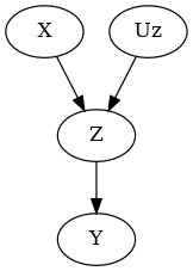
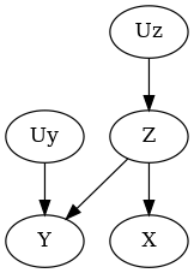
  strict digraph {
    node [x=0 y=0]
    Z [y=-1]
    X [x=-1]
    Y [x=1]
+   Uy [x=1 y=1]
    Uz
    Z -> Y
-   X -> Z
+   Z -> X
+   Uy -> Y
    Uz -> Z
  }
